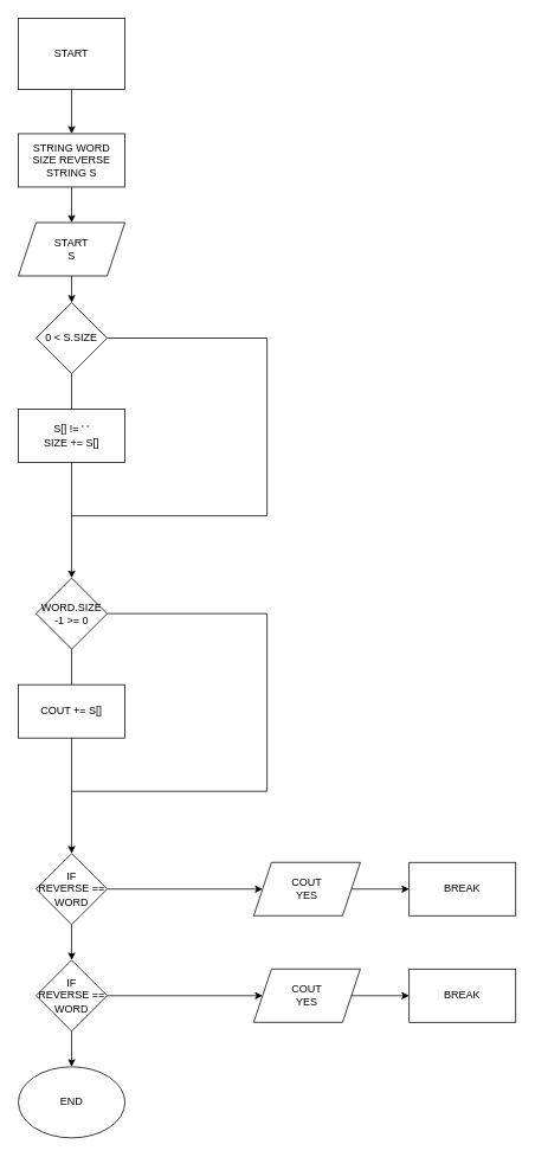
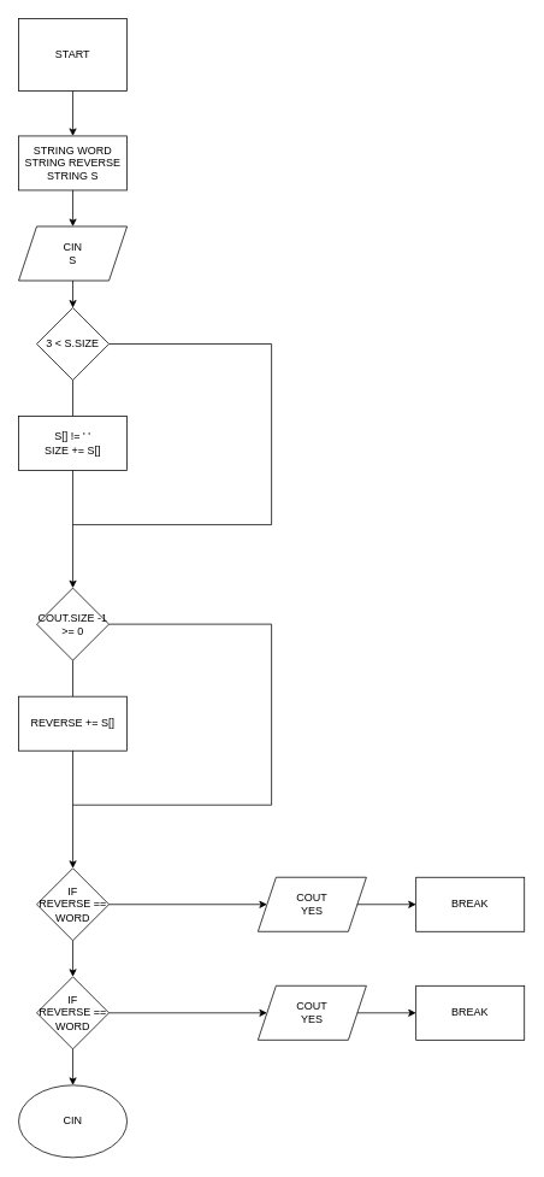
  <mxCell id="0" />
  <mxCell id="1" parent="0" />
  <mxCell id="2" value="START" style="whiteSpace=wrap;html=1;rounded=0;" vertex="1" parent="1"><mxGeometry x="20" width="120" height="80" as="geometry" y="20" /></mxCell>
  <mxCell id="3" value="" style="endArrow=classic;html=1;rounded=0;exitX=0.5;exitY=1;exitDx=0;exitDy=0;" edge="1" parent="1" source="2"><mxGeometry width="50" height="50" relative="1" as="geometry"><mxPoint x="380" y="190" as="sourcePoint" /><mxPoint x="80" y="150" as="targetPoint" /></mxGeometry></mxCell>
- <mxCell id="4" value="STRING WORD&lt;div&gt;SIZE REVERSE&lt;/div&gt;&lt;div&gt;STRING S&lt;/div&gt;" style="rounded=0;whiteSpace=wrap;html=1;" vertex="1" parent="1"><mxGeometry x="20" y="150" width="120" height="60" as="geometry" /></mxCell>
+ <mxCell id="4" value="STRING WORD&lt;div&gt;STRING REVERSE&lt;/div&gt;&lt;div&gt;STRING S&lt;/div&gt;" style="rounded=0;whiteSpace=wrap;html=1;" vertex="1" parent="1"><mxGeometry x="20" y="150" width="120" height="60" as="geometry" /></mxCell>
  <mxCell id="5" value="" style="endArrow=classic;html=1;rounded=0;exitX=0.5;exitY=1;exitDx=0;exitDy=0;" edge="1" parent="1" source="4"><mxGeometry width="50" height="50" relative="1" as="geometry"><mxPoint x="380" y="190" as="sourcePoint" /><mxPoint x="80" y="250" as="targetPoint" /></mxGeometry></mxCell>
- <mxCell id="6" value="START&lt;div&gt;S&lt;/div&gt;" style="shape=parallelogram;perimeter=parallelogramPerimeter;whiteSpace=wrap;html=1;fixedSize=1;" vertex="1" parent="1"><mxGeometry x="20" y="250" width="120" height="60" as="geometry" /></mxCell>
+ <mxCell id="6" value="CIN&lt;div&gt;S&lt;/div&gt;" style="shape=parallelogram;perimeter=parallelogramPerimeter;whiteSpace=wrap;html=1;fixedSize=1;" vertex="1" parent="1"><mxGeometry x="20" y="250" width="120" height="60" as="geometry" /></mxCell>
  <mxCell id="7" value="" style="endArrow=classic;html=1;rounded=0;exitX=0.5;exitY=1;exitDx=0;exitDy=0;" edge="1" parent="1" source="6"><mxGeometry width="50" height="50" relative="1" as="geometry"><mxPoint x="380" y="290" as="sourcePoint" /><mxPoint x="80" y="340" as="targetPoint" /></mxGeometry></mxCell>
- <mxCell id="8" value="0 &amp;lt; S.SIZE" style="rhombus;whiteSpace=wrap;html=1;" vertex="1" parent="1"><mxGeometry x="40" y="340" width="80" height="80" as="geometry" /></mxCell>
+ <mxCell id="8" value="3 &amp;lt; S.SIZE" style="rhombus;whiteSpace=wrap;html=1;" vertex="1" parent="1"><mxGeometry x="40" y="340" width="80" height="80" as="geometry" /></mxCell>
  <mxCell id="9" value="" style="endArrow=none;html=1;rounded=0;entryX=0.5;entryY=1;entryDx=0;entryDy=0;" edge="1" parent="1" target="8"><mxGeometry width="50" height="50" relative="1" as="geometry"><mxPoint x="80" y="460" as="sourcePoint" /><mxPoint x="430" y="340" as="targetPoint" /></mxGeometry></mxCell>
  <mxCell id="10" value="S[] != ' '&lt;div&gt;SIZE += S[]&lt;/div&gt;" style="rounded=0;whiteSpace=wrap;html=1;" vertex="1" parent="1"><mxGeometry x="20" y="460" width="120" height="60" as="geometry" /></mxCell>
  <mxCell id="11" value="" style="endArrow=none;html=1;rounded=0;exitX=1;exitY=0.5;exitDx=0;exitDy=0;" edge="1" parent="1" source="8"><mxGeometry width="50" height="50" relative="1" as="geometry"><mxPoint x="380" y="390" as="sourcePoint" /><mxPoint x="300" y="380" as="targetPoint" /></mxGeometry></mxCell>
  <mxCell id="12" value="" style="endArrow=none;html=1;rounded=0;" edge="1" parent="1"><mxGeometry width="50" height="50" relative="1" as="geometry"><mxPoint x="300" y="580" as="sourcePoint" /><mxPoint x="300" y="380" as="targetPoint" /></mxGeometry></mxCell>
  <mxCell id="13" value="" style="endArrow=none;html=1;rounded=0;" edge="1" parent="1"><mxGeometry width="50" height="50" relative="1" as="geometry"><mxPoint x="80" y="580" as="sourcePoint" /><mxPoint x="300" y="580" as="targetPoint" /></mxGeometry></mxCell>
  <mxCell id="14" value="" style="endArrow=classic;html=1;rounded=0;exitX=0.5;exitY=1;exitDx=0;exitDy=0;" edge="1" parent="1" source="10"><mxGeometry width="50" height="50" relative="1" as="geometry"><mxPoint x="380" y="490" as="sourcePoint" /><mxPoint x="80" y="650" as="targetPoint" /></mxGeometry></mxCell>
- <mxCell id="15" value="WORD.SIZE -1 &amp;gt;= 0" style="rhombus;whiteSpace=wrap;html=1;" vertex="1" parent="1"><mxGeometry x="40" y="650" width="80" height="80" as="geometry" /></mxCell>
+ <mxCell id="15" value="COUT.SIZE -1 &amp;gt;= 0" style="rhombus;whiteSpace=wrap;html=1;" vertex="1" parent="1"><mxGeometry x="40" y="650" width="80" height="80" as="geometry" /></mxCell>
  <mxCell id="16" value="" style="endArrow=none;html=1;rounded=0;entryX=0.5;entryY=1;entryDx=0;entryDy=0;" edge="1" parent="1" target="15"><mxGeometry width="50" height="50" relative="1" as="geometry"><mxPoint x="80" y="770" as="sourcePoint" /><mxPoint x="430" y="650" as="targetPoint" /></mxGeometry></mxCell>
- <mxCell id="17" value="&lt;div&gt;COUT += S[]&lt;/div&gt;" style="rounded=0;whiteSpace=wrap;html=1;" vertex="1" parent="1"><mxGeometry x="20" y="770" width="120" height="60" as="geometry" /></mxCell>
+ <mxCell id="17" value="&lt;div&gt;REVERSE += S[]&lt;/div&gt;" style="rounded=0;whiteSpace=wrap;html=1;" vertex="1" parent="1"><mxGeometry x="20" y="770" width="120" height="60" as="geometry" /></mxCell>
  <mxCell id="18" value="" style="endArrow=none;html=1;rounded=0;exitX=1;exitY=0.5;exitDx=0;exitDy=0;" edge="1" parent="1" source="15"><mxGeometry width="50" height="50" relative="1" as="geometry"><mxPoint x="380" y="700" as="sourcePoint" /><mxPoint x="300" y="690" as="targetPoint" /></mxGeometry></mxCell>
  <mxCell id="19" value="" style="endArrow=none;html=1;rounded=0;" edge="1" parent="1"><mxGeometry width="50" height="50" relative="1" as="geometry"><mxPoint x="300" y="890" as="sourcePoint" /><mxPoint x="300" y="690" as="targetPoint" /></mxGeometry></mxCell>
  <mxCell id="20" value="" style="endArrow=none;html=1;rounded=0;" edge="1" parent="1"><mxGeometry width="50" height="50" relative="1" as="geometry"><mxPoint x="80" y="890" as="sourcePoint" /><mxPoint x="300" y="890" as="targetPoint" /></mxGeometry></mxCell>
  <mxCell id="21" value="" style="endArrow=classic;html=1;rounded=0;exitX=0.5;exitY=1;exitDx=0;exitDy=0;" edge="1" parent="1" source="17"><mxGeometry width="50" height="50" relative="1" as="geometry"><mxPoint x="380" y="800" as="sourcePoint" /><mxPoint x="80" y="960" as="targetPoint" /></mxGeometry></mxCell>
  <mxCell id="22" value="IF&lt;div&gt;REVERSE == WORD&lt;/div&gt;" style="rhombus;whiteSpace=wrap;html=1;" vertex="1" parent="1"><mxGeometry x="40" y="960" width="80" height="80" as="geometry" /></mxCell>
  <mxCell id="23" value="" style="endArrow=classic;html=1;rounded=0;exitX=1;exitY=0.5;exitDx=0;exitDy=0;entryX=0;entryY=0.5;entryDx=0;entryDy=0;" edge="1" parent="1" source="22" target="25"><mxGeometry width="50" height="50" relative="1" as="geometry"><mxPoint x="380" y="910" as="sourcePoint" /><mxPoint x="290" y="1000" as="targetPoint" /></mxGeometry></mxCell>
  <mxCell id="24" value="BREAK" style="rounded=0;whiteSpace=wrap;html=1;" vertex="1" parent="1"><mxGeometry x="460" y="970" width="120" height="60" as="geometry" /></mxCell>
  <mxCell id="25" value="COUT&lt;div&gt;YES&lt;/div&gt;" style="shape=parallelogram;perimeter=parallelogramPerimeter;whiteSpace=wrap;html=1;fixedSize=1;" vertex="1" parent="1"><mxGeometry x="285" y="970" width="120" height="60" as="geometry" /></mxCell>
  <mxCell id="26" value="" style="endArrow=classic;html=1;rounded=0;exitX=1;exitY=0.5;exitDx=0;exitDy=0;" edge="1" parent="1" source="25"><mxGeometry width="50" height="50" relative="1" as="geometry"><mxPoint x="380" y="910" as="sourcePoint" /><mxPoint x="460" y="1000" as="targetPoint" /></mxGeometry></mxCell>
  <mxCell id="27" value="IF&lt;div&gt;REVERSE == WORD&lt;/div&gt;" style="rhombus;whiteSpace=wrap;html=1;" vertex="1" parent="1"><mxGeometry x="40" y="1080" width="80" height="80" as="geometry" /></mxCell>
  <mxCell id="28" value="" style="endArrow=classic;html=1;rounded=0;exitX=1;exitY=0.5;exitDx=0;exitDy=0;entryX=0;entryY=0.5;entryDx=0;entryDy=0;" edge="1" parent="1" source="27" target="30"><mxGeometry width="50" height="50" relative="1" as="geometry"><mxPoint x="380" y="1030" as="sourcePoint" /><mxPoint x="290" y="1120" as="targetPoint" /></mxGeometry></mxCell>
  <mxCell id="29" value="BREAK" style="rounded=0;whiteSpace=wrap;html=1;" vertex="1" parent="1"><mxGeometry x="460" y="1090" width="120" height="60" as="geometry" /></mxCell>
  <mxCell id="30" value="COUT&lt;div&gt;YES&lt;/div&gt;" style="shape=parallelogram;perimeter=parallelogramPerimeter;whiteSpace=wrap;html=1;fixedSize=1;" vertex="1" parent="1"><mxGeometry x="285" y="1090" width="120" height="60" as="geometry" /></mxCell>
  <mxCell id="31" value="" style="endArrow=classic;html=1;rounded=0;exitX=1;exitY=0.5;exitDx=0;exitDy=0;" edge="1" parent="1" source="30"><mxGeometry width="50" height="50" relative="1" as="geometry"><mxPoint x="380" y="1030" as="sourcePoint" /><mxPoint x="460" y="1120" as="targetPoint" /></mxGeometry></mxCell>
  <mxCell id="32" value="" style="endArrow=classic;html=1;rounded=0;exitX=0.5;exitY=1;exitDx=0;exitDy=0;entryX=0.5;entryY=0;entryDx=0;entryDy=0;" edge="1" parent="1" source="22" target="27"><mxGeometry width="50" height="50" relative="1" as="geometry"><mxPoint x="380" y="1010" as="sourcePoint" /><mxPoint x="430" y="960" as="targetPoint" /></mxGeometry></mxCell>
  <mxCell id="33" value="" style="endArrow=classic;html=1;rounded=0;exitX=0.5;exitY=1;exitDx=0;exitDy=0;" edge="1" parent="1" source="27"><mxGeometry width="50" height="50" relative="1" as="geometry"><mxPoint x="380" y="1010" as="sourcePoint" /><mxPoint x="80" y="1200" as="targetPoint" /></mxGeometry></mxCell>
- <mxCell id="34" value="END" style="ellipse;whiteSpace=wrap;html=1;" vertex="1" parent="1"><mxGeometry x="20" y="1200" width="120" height="80" as="geometry" /></mxCell>
+ <mxCell id="34" value="CIN" style="ellipse;whiteSpace=wrap;html=1;" vertex="1" parent="1"><mxGeometry x="20" y="1200" width="120" height="80" as="geometry" /></mxCell>
